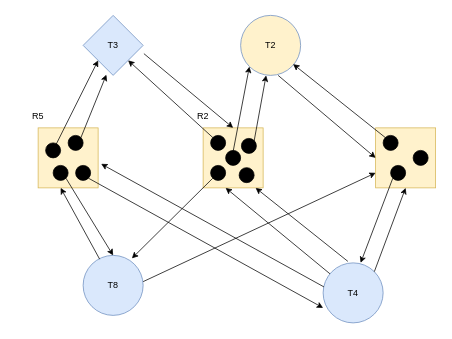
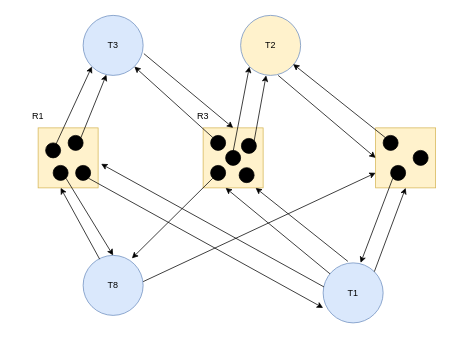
  <mxCell id="0" />
  <mxCell id="1" parent="0" />
  <mxCell id="2" value="" style="whiteSpace=wrap;html=1;aspect=fixed;fillColor=#fff2cc;strokeColor=#d6b656;" vertex="1" parent="1"><mxGeometry x="270" y="170" width="80" height="80" as="geometry" /></mxCell>
  <mxCell id="3" value="" style="whiteSpace=wrap;html=1;aspect=fixed;fillColor=#fff2cc;strokeColor=#d6b656;" vertex="1" parent="1"><mxGeometry x="50" y="170" width="80" height="80" as="geometry" /></mxCell>
  <mxCell id="4" value="" style="whiteSpace=wrap;html=1;aspect=fixed;fillColor=#fff2cc;strokeColor=#d6b656;" vertex="1" parent="1"><mxGeometry x="500" y="170" width="80" height="80" as="geometry" /></mxCell>
- <mxCell id="5" value="T3" style="rhombus;whiteSpace=wrap;html=1;aspect=fixed;fillColor=#dae8fc;strokeColor=#6c8ebf;" vertex="1" parent="1"><mxGeometry x="110" y="20" width="80" height="80" as="geometry" /></mxCell>
+ <mxCell id="5" value="T3" style="ellipse;whiteSpace=wrap;html=1;aspect=fixed;fillColor=#dae8fc;strokeColor=#6c8ebf;" vertex="1" parent="1"><mxGeometry x="110" y="20" width="80" height="80" as="geometry" /></mxCell>
  <mxCell id="6" value="T2" style="ellipse;whiteSpace=wrap;html=1;aspect=fixed;fillColor=#fff2cc;strokeColor=#6c8ebf;" vertex="1" parent="1"><mxGeometry x="320" y="20" width="80" height="80" as="geometry" /></mxCell>
  <mxCell id="7" value="T8" style="ellipse;whiteSpace=wrap;html=1;aspect=fixed;fillColor=#dae8fc;strokeColor=#6c8ebf;" vertex="1" parent="1"><mxGeometry x="110" y="340" width="80" height="80" as="geometry" /></mxCell>
- <mxCell id="8" value="T4" style="ellipse;whiteSpace=wrap;html=1;aspect=fixed;fillColor=#dae8fc;strokeColor=#6c8ebf;" vertex="1" parent="1"><mxGeometry x="430" y="350" width="80" height="80" as="geometry" /></mxCell>
+ <mxCell id="8" value="T1" style="ellipse;whiteSpace=wrap;html=1;aspect=fixed;fillColor=#dae8fc;strokeColor=#6c8ebf;" vertex="1" parent="1"><mxGeometry x="430" y="350" width="80" height="80" as="geometry" /></mxCell>
  <mxCell id="9" value="" style="ellipse;whiteSpace=wrap;html=1;aspect=fixed;fillColor=#000000;" vertex="1" parent="1"><mxGeometry x="60" y="190" width="20" height="20" as="geometry" /></mxCell>
  <mxCell id="10" value="" style="ellipse;whiteSpace=wrap;html=1;aspect=fixed;fillColor=#000000;" vertex="1" parent="1"><mxGeometry x="90" y="180" width="20" height="20" as="geometry" /></mxCell>
  <mxCell id="11" value="" style="ellipse;whiteSpace=wrap;html=1;aspect=fixed;fillColor=#000000;" vertex="1" parent="1"><mxGeometry x="70" y="220" width="20" height="20" as="geometry" /></mxCell>
  <mxCell id="12" value="" style="ellipse;whiteSpace=wrap;html=1;aspect=fixed;fillColor=#000000;" vertex="1" parent="1"><mxGeometry x="100" y="220" width="20" height="20" as="geometry" /></mxCell>
  <mxCell id="13" value="" style="ellipse;whiteSpace=wrap;html=1;aspect=fixed;fillColor=#000000;" vertex="1" parent="1"><mxGeometry x="280" y="180" width="20" height="20" as="geometry" /></mxCell>
  <mxCell id="14" value="" style="ellipse;whiteSpace=wrap;html=1;aspect=fixed;fillColor=#000000;" vertex="1" parent="1"><mxGeometry x="321" y="184" width="20" height="20" as="geometry" /></mxCell>
  <mxCell id="15" value="" style="ellipse;whiteSpace=wrap;html=1;aspect=fixed;fillColor=#000000;" vertex="1" parent="1"><mxGeometry x="280" y="220" width="20" height="20" as="geometry" /></mxCell>
  <mxCell id="16" value="" style="ellipse;whiteSpace=wrap;html=1;aspect=fixed;fillColor=#000000;" vertex="1" parent="1"><mxGeometry x="318" y="223" width="20" height="20" as="geometry" /></mxCell>
  <mxCell id="17" value="" style="ellipse;whiteSpace=wrap;html=1;aspect=fixed;fillColor=#000000;" vertex="1" parent="1"><mxGeometry x="300" y="200" width="20" height="20" as="geometry" /></mxCell>
  <mxCell id="18" value="" style="ellipse;whiteSpace=wrap;html=1;aspect=fixed;fillColor=#000000;" vertex="1" parent="1"><mxGeometry x="510" y="180" width="20" height="20" as="geometry" /></mxCell>
  <mxCell id="19" value="" style="ellipse;whiteSpace=wrap;html=1;aspect=fixed;fillColor=#000000;" vertex="1" parent="1"><mxGeometry x="520" y="220" width="20" height="20" as="geometry" /></mxCell>
  <mxCell id="20" value="" style="ellipse;whiteSpace=wrap;html=1;aspect=fixed;fillColor=#000000;" vertex="1" parent="1"><mxGeometry x="550" y="200" width="20" height="20" as="geometry" /></mxCell>
- <mxCell id="21" value="R5" style="text;html=1;strokeColor=none;fillColor=none;align=center;verticalAlign=middle;whiteSpace=wrap;rounded=0;" vertex="1" parent="1"><mxGeometry x="20" y="140" width="60" height="30" as="geometry" /></mxCell>
- <mxCell id="22" value="R2" style="text;html=1;strokeColor=none;fillColor=none;align=center;verticalAlign=middle;whiteSpace=wrap;rounded=0;" vertex="1" parent="1"><mxGeometry x="240" y="140" width="60" height="30" as="geometry" /></mxCell>
+ <mxCell id="21" value="R1" style="text;html=1;strokeColor=none;fillColor=none;align=center;verticalAlign=middle;whiteSpace=wrap;rounded=0;" vertex="1" parent="1"><mxGeometry x="20" y="140" width="60" height="30" as="geometry" /></mxCell>
+ <mxCell id="22" value="R3" style="text;html=1;strokeColor=none;fillColor=none;align=center;verticalAlign=middle;whiteSpace=wrap;rounded=0;" vertex="1" parent="1"><mxGeometry x="240" y="140" width="60" height="30" as="geometry" /></mxCell>
  <mxCell id="23" value="" style="endArrow=classic;html=1;rounded=0;entryX=0.388;entryY=0.988;entryDx=0;entryDy=0;entryPerimeter=0;exitX=1;exitY=0;exitDx=0;exitDy=0;" edge="1" parent="1" source="10" target="5"><mxGeometry width="50" height="50" relative="1" as="geometry"><mxPoint x="330" y="290" as="sourcePoint" /><mxPoint x="380" y="240" as="targetPoint" /></mxGeometry></mxCell>
  <mxCell id="24" value="" style="endArrow=classic;html=1;rounded=0;entryX=1;entryY=1;entryDx=0;entryDy=0;exitX=0;exitY=0;exitDx=0;exitDy=0;" edge="1" parent="1" source="13" target="5"><mxGeometry width="50" height="50" relative="1" as="geometry"><mxPoint x="117" y="193" as="sourcePoint" /><mxPoint x="151" y="109" as="targetPoint" /></mxGeometry></mxCell>
  <mxCell id="25" value="" style="endArrow=classic;html=1;rounded=0;entryX=1;entryY=1;entryDx=0;entryDy=0;exitX=0;exitY=0;exitDx=0;exitDy=0;" edge="1" parent="1" source="18"><mxGeometry width="50" height="50" relative="1" as="geometry"><mxPoint x="495" y="180" as="sourcePoint" /><mxPoint x="390" y="85" as="targetPoint" /></mxGeometry></mxCell>
  <mxCell id="26" value="" style="endArrow=classic;html=1;rounded=0;entryX=1;entryY=1;entryDx=0;entryDy=0;exitX=0;exitY=0;exitDx=0;exitDy=0;" edge="1" parent="1"><mxGeometry width="50" height="50" relative="1" as="geometry"><mxPoint x="463" y="348" as="sourcePoint" /><mxPoint x="340" y="250" as="targetPoint" /></mxGeometry></mxCell>
  <mxCell id="27" value="" style="endArrow=classic;html=1;rounded=0;entryX=1;entryY=1;entryDx=0;entryDy=0;exitX=1;exitY=0;exitDx=0;exitDy=0;" edge="1" parent="1" source="8"><mxGeometry width="50" height="50" relative="1" as="geometry"><mxPoint x="663" y="348" as="sourcePoint" /><mxPoint x="540" y="250" as="targetPoint" /></mxGeometry></mxCell>
  <mxCell id="28" value="" style="endArrow=classic;html=1;rounded=0;entryX=1;entryY=1;entryDx=0;entryDy=0;exitX=0.275;exitY=0.063;exitDx=0;exitDy=0;exitPerimeter=0;" edge="1" parent="1" source="7"><mxGeometry width="50" height="50" relative="1" as="geometry"><mxPoint x="38" y="362" as="sourcePoint" /><mxPoint x="80" y="250" as="targetPoint" /></mxGeometry></mxCell>
  <mxCell id="29" value="" style="endArrow=classic;html=1;rounded=0;entryX=1;entryY=1;entryDx=0;entryDy=0;" edge="1" parent="1" source="8"><mxGeometry width="50" height="50" relative="1" as="geometry"><mxPoint x="258" y="362" as="sourcePoint" /><mxPoint x="300" y="250" as="targetPoint" /></mxGeometry></mxCell>
  <mxCell id="30" value="" style="endArrow=classic;html=1;rounded=0;entryX=0;entryY=1;entryDx=0;entryDy=0;exitX=1;exitY=0;exitDx=0;exitDy=0;" edge="1" parent="1" target="5"><mxGeometry width="50" height="50" relative="1" as="geometry"><mxPoint x="70" y="200" as="sourcePoint" /><mxPoint x="112" y="88" as="targetPoint" /></mxGeometry></mxCell>
  <mxCell id="31" value="" style="endArrow=classic;html=1;rounded=0;entryX=1.05;entryY=0.6;entryDx=0;entryDy=0;entryPerimeter=0;exitX=0.013;exitY=0.4;exitDx=0;exitDy=0;exitPerimeter=0;" edge="1" parent="1" source="8" target="3"><mxGeometry width="50" height="50" relative="1" as="geometry"><mxPoint x="420" y="370" as="sourcePoint" /><mxPoint x="130" y="250" as="targetPoint" /></mxGeometry></mxCell>
  <mxCell id="32" value="" style="endArrow=classic;html=1;rounded=0;entryX=0;entryY=0.75;entryDx=0;entryDy=0;entryPerimeter=0;exitX=1;exitY=1;exitDx=0;exitDy=0;" edge="1" parent="1" source="12" target="8"><mxGeometry width="50" height="50" relative="1" as="geometry"><mxPoint x="446" y="442" as="sourcePoint" /><mxPoint x="160" y="290" as="targetPoint" /></mxGeometry></mxCell>
  <mxCell id="33" value="" style="endArrow=classic;html=1;rounded=0;entryX=1;entryY=1;entryDx=0;entryDy=0;exitX=1.013;exitY=0.638;exitDx=0;exitDy=0;exitPerimeter=0;" edge="1" parent="1" source="5"><mxGeometry width="50" height="50" relative="1" as="geometry"><mxPoint x="415" y="265" as="sourcePoint" /><mxPoint x="310" y="170" as="targetPoint" /></mxGeometry></mxCell>
  <mxCell id="34" value="" style="endArrow=classic;html=1;rounded=0;entryX=1;entryY=1;entryDx=0;entryDy=0;" edge="1" parent="1"><mxGeometry width="50" height="50" relative="1" as="geometry"><mxPoint x="337" y="193" as="sourcePoint" /><mxPoint x="354" y="100" as="targetPoint" /></mxGeometry></mxCell>
  <mxCell id="35" value="" style="endArrow=classic;html=1;rounded=0;entryX=0;entryY=1;entryDx=0;entryDy=0;exitX=1;exitY=0;exitDx=0;exitDy=0;" edge="1" parent="1" target="6"><mxGeometry width="50" height="50" relative="1" as="geometry"><mxPoint x="310" y="201.5" as="sourcePoint" /><mxPoint x="327" y="108.5" as="targetPoint" /></mxGeometry></mxCell>
  <mxCell id="36" value="" style="endArrow=classic;html=1;rounded=0;entryX=0;entryY=0.5;entryDx=0;entryDy=0;exitX=1.013;exitY=0.638;exitDx=0;exitDy=0;exitPerimeter=0;" edge="1" parent="1" target="4"><mxGeometry width="50" height="50" relative="1" as="geometry"><mxPoint x="370" y="100" as="sourcePoint" /><mxPoint x="489" y="199" as="targetPoint" /></mxGeometry></mxCell>
  <mxCell id="37" value="" style="endArrow=classic;html=1;rounded=0;entryX=1;entryY=1;entryDx=0;entryDy=0;exitX=0;exitY=1;exitDx=0;exitDy=0;" edge="1" parent="1" source="19"><mxGeometry width="50" height="50" relative="1" as="geometry"><mxPoint x="438" y="462" as="sourcePoint" /><mxPoint x="480" y="350" as="targetPoint" /></mxGeometry></mxCell>
  <mxCell id="38" value="" style="endArrow=classic;html=1;rounded=0;entryX=0.5;entryY=0;entryDx=0;entryDy=0;exitX=1;exitY=1;exitDx=0;exitDy=0;" edge="1" parent="1" source="11" target="7"><mxGeometry width="50" height="50" relative="1" as="geometry"><mxPoint x="142" y="335" as="sourcePoint" /><mxPoint x="90" y="240" as="targetPoint" /></mxGeometry></mxCell>
  <mxCell id="39" value="" style="endArrow=classic;html=1;rounded=0;entryX=0.813;entryY=0.05;entryDx=0;entryDy=0;exitX=0;exitY=1;exitDx=0;exitDy=0;entryPerimeter=0;" edge="1" parent="1" source="15" target="7"><mxGeometry width="50" height="50" relative="1" as="geometry"><mxPoint x="97" y="247" as="sourcePoint" /><mxPoint x="160" y="350" as="targetPoint" /></mxGeometry></mxCell>
  <mxCell id="40" value="" style="endArrow=classic;html=1;rounded=0;entryX=0;entryY=0.75;entryDx=0;entryDy=0;exitX=0.275;exitY=0.063;exitDx=0;exitDy=0;exitPerimeter=0;" edge="1" parent="1" target="4"><mxGeometry width="50" height="50" relative="1" as="geometry"><mxPoint x="190" y="375" as="sourcePoint" /><mxPoint x="138" y="280" as="targetPoint" /></mxGeometry></mxCell>
